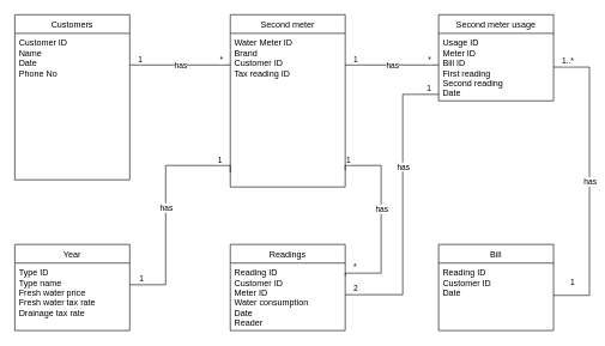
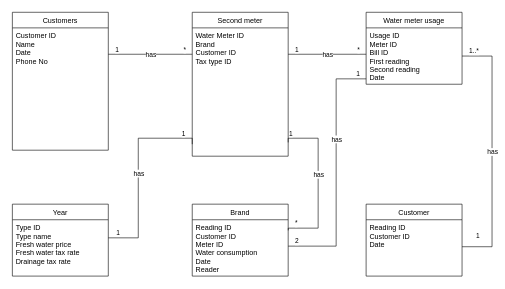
  <mxCell id="0" />
  <mxCell id="1" parent="0" />
- <mxCell id="2" value="Bill" style="swimlane;fontStyle=0;align=center;verticalAlign=top;childLayout=stackLayout;horizontal=1;startSize=26;horizontalStack=0;resizeParent=1;resizeLast=0;collapsible=1;marginBottom=0;rounded=0;shadow=0;strokeWidth=1;" parent="1" vertex="1"><mxGeometry x="610" y="340" width="160" height="120" as="geometry"><mxRectangle x="230" y="140" width="160" height="26" as="alternateBounds" /></mxGeometry></mxCell>
+ <mxCell id="2" value="Customer" style="swimlane;fontStyle=0;align=center;verticalAlign=top;childLayout=stackLayout;horizontal=1;startSize=26;horizontalStack=0;resizeParent=1;resizeLast=0;collapsible=1;marginBottom=0;rounded=0;shadow=0;strokeWidth=1;" parent="1" vertex="1"><mxGeometry x="610" y="340" width="160" height="120" as="geometry"><mxRectangle x="230" y="140" width="160" height="26" as="alternateBounds" /></mxGeometry></mxCell>
  <mxCell id="3" value="Reading ID&#10;Customer ID&#10;Date" style="text;align=left;verticalAlign=top;spacingLeft=4;spacingRight=4;overflow=hidden;rotatable=0;points=[[0,0.5],[1,0.5]];portConstraint=eastwest;" parent="2" vertex="1"><mxGeometry y="26" width="160" height="94" as="geometry" /></mxCell>
  <mxCell id="4" value="Customers" style="swimlane;fontStyle=0;align=center;verticalAlign=top;childLayout=stackLayout;horizontal=1;startSize=26;horizontalStack=0;resizeParent=1;resizeLast=0;collapsible=1;marginBottom=0;rounded=0;shadow=0;strokeWidth=1;" parent="1" vertex="1"><mxGeometry x="20" y="20" width="160" height="230" as="geometry"><mxRectangle x="130" y="380" width="160" height="26" as="alternateBounds" /></mxGeometry></mxCell>
  <mxCell id="5" value="Customer ID&#10;Name&#10;Date&#10;Phone No" style="text;align=left;verticalAlign=top;spacingLeft=4;spacingRight=4;overflow=hidden;rotatable=0;points=[[0,0.5],[1,0.5]];portConstraint=eastwest;" parent="4" vertex="1"><mxGeometry y="26" width="160" height="204" as="geometry" /></mxCell>
  <mxCell id="6" value="Year" style="swimlane;fontStyle=0;align=center;verticalAlign=top;childLayout=stackLayout;horizontal=1;startSize=26;horizontalStack=0;resizeParent=1;resizeLast=0;collapsible=1;marginBottom=0;rounded=0;shadow=0;strokeWidth=1;" parent="1" vertex="1"><mxGeometry x="20" y="340" width="160" height="120" as="geometry"><mxRectangle x="40" y="440" width="160" height="26" as="alternateBounds" /></mxGeometry></mxCell>
  <mxCell id="7" value="Type ID&#10;Type name&#10;Fresh water price&#10;Fresh water tax rate&#10;Drainage tax rate&#10;Year" style="text;align=left;verticalAlign=top;spacingLeft=4;spacingRight=4;overflow=hidden;rotatable=0;points=[[0,0.5],[1,0.5]];portConstraint=eastwest;" parent="6" vertex="1"><mxGeometry y="26" width="160" height="74" as="geometry" /></mxCell>
- <mxCell id="8" value="Readings" style="swimlane;fontStyle=0;align=center;verticalAlign=top;childLayout=stackLayout;horizontal=1;startSize=26;horizontalStack=0;resizeParent=1;resizeLast=0;collapsible=1;marginBottom=0;rounded=0;shadow=0;strokeWidth=1;" parent="1" vertex="1"><mxGeometry x="320" y="340" width="160" height="120" as="geometry"><mxRectangle x="40" y="440" width="160" height="26" as="alternateBounds" /></mxGeometry></mxCell>
+ <mxCell id="8" value="Brand" style="swimlane;fontStyle=0;align=center;verticalAlign=top;childLayout=stackLayout;horizontal=1;startSize=26;horizontalStack=0;resizeParent=1;resizeLast=0;collapsible=1;marginBottom=0;rounded=0;shadow=0;strokeWidth=1;" parent="1" vertex="1"><mxGeometry x="320" y="340" width="160" height="120" as="geometry"><mxRectangle x="40" y="440" width="160" height="26" as="alternateBounds" /></mxGeometry></mxCell>
  <mxCell id="9" value="Reading ID&#10;Customer ID&#10;Meter ID&#10;Water consumption&#10;Date&#10;Reader" style="text;align=left;verticalAlign=top;spacingLeft=4;spacingRight=4;overflow=hidden;rotatable=0;points=[[0,0.5],[1,0.5]];portConstraint=eastwest;" parent="8" vertex="1"><mxGeometry y="26" width="160" height="94" as="geometry" /></mxCell>
  <mxCell id="10" value="Second meter" style="swimlane;fontStyle=0;align=center;verticalAlign=top;childLayout=stackLayout;horizontal=1;startSize=26;horizontalStack=0;resizeParent=1;resizeLast=0;collapsible=1;marginBottom=0;rounded=0;shadow=0;strokeWidth=1;" parent="1" vertex="1"><mxGeometry x="320" y="20" width="160" height="240" as="geometry"><mxRectangle x="230" y="140" width="160" height="26" as="alternateBounds" /></mxGeometry></mxCell>
- <mxCell id="11" value="Water Meter ID&#10;Brand&#10;Customer ID&#10;Tax reading ID" style="text;align=left;verticalAlign=top;spacingLeft=4;spacingRight=4;overflow=hidden;rotatable=0;points=[[0,0.5],[1,0.5]];portConstraint=eastwest;" parent="10" vertex="1"><mxGeometry y="26" width="160" height="204" as="geometry" /></mxCell>
+ <mxCell id="11" value="Water Meter ID&#10;Brand&#10;Customer ID&#10;Tax type ID" style="text;align=left;verticalAlign=top;spacingLeft=4;spacingRight=4;overflow=hidden;rotatable=0;points=[[0,0.5],[1,0.5]];portConstraint=eastwest;" parent="10" vertex="1"><mxGeometry y="26" width="160" height="204" as="geometry" /></mxCell>
  <mxCell id="12" value="" style="endArrow=none;html=1;rounded=0;edgeStyle=orthogonalEdgeStyle;endFill=0;" parent="1" edge="1"><mxGeometry relative="1" as="geometry"><mxPoint x="180" y="90" as="sourcePoint" /><mxPoint x="320" y="90" as="targetPoint" /></mxGeometry></mxCell>
  <mxCell id="13" value="has" style="edgeLabel;resizable=0;html=1;align=center;verticalAlign=middle;" parent="12" connectable="0" vertex="1"><mxGeometry relative="1" as="geometry" /></mxCell>
  <mxCell id="14" value="1" style="edgeLabel;resizable=0;html=1;align=left;verticalAlign=bottom;" parent="12" connectable="0" vertex="1"><mxGeometry x="-1" relative="1" as="geometry"><mxPoint x="10" as="offset" /></mxGeometry></mxCell>
  <mxCell id="15" value="*" style="edgeLabel;resizable=0;html=1;align=right;verticalAlign=bottom;" parent="12" connectable="0" vertex="1"><mxGeometry x="1" relative="1" as="geometry"><mxPoint x="-10" as="offset" /></mxGeometry></mxCell>
  <mxCell id="16" value="" style="endArrow=none;html=1;rounded=0;edgeStyle=orthogonalEdgeStyle;startArrow=none;startFill=0;endFill=0;entryX=1.001;entryY=0.189;entryDx=0;entryDy=0;entryPerimeter=0;" parent="1" target="9" edge="1"><mxGeometry relative="1" as="geometry"><mxPoint x="480" y="237" as="sourcePoint" /><mxPoint x="484" y="383" as="targetPoint" /><Array as="points"><mxPoint x="480" y="230" /><mxPoint x="530" y="230" /><mxPoint x="530" y="380" /><mxPoint x="480" y="380" /></Array></mxGeometry></mxCell>
  <mxCell id="17" value="has" style="edgeLabel;resizable=0;html=1;align=center;verticalAlign=middle;" parent="16" connectable="0" vertex="1"><mxGeometry relative="1" as="geometry"><mxPoint y="-13" as="offset" /></mxGeometry></mxCell>
  <mxCell id="18" value="1" style="edgeLabel;resizable=0;html=1;align=left;verticalAlign=bottom;" parent="16" connectable="0" vertex="1"><mxGeometry x="-1" relative="1" as="geometry"><mxPoint y="-7" as="offset" /></mxGeometry></mxCell>
  <mxCell id="19" value="*" style="edgeLabel;resizable=0;html=1;align=right;verticalAlign=bottom;" parent="16" connectable="0" vertex="1"><mxGeometry x="1" relative="1" as="geometry"><mxPoint x="16" y="-4" as="offset" /></mxGeometry></mxCell>
- <mxCell id="20" value="Second meter usage" style="swimlane;fontStyle=0;align=center;verticalAlign=top;childLayout=stackLayout;horizontal=1;startSize=26;horizontalStack=0;resizeParent=1;resizeLast=0;collapsible=1;marginBottom=0;rounded=0;shadow=0;strokeWidth=1;" parent="1" vertex="1"><mxGeometry x="610" y="20" width="160" height="120" as="geometry"><mxRectangle x="230" y="140" width="160" height="26" as="alternateBounds" /></mxGeometry></mxCell>
+ <mxCell id="20" value="Water meter usage" style="swimlane;fontStyle=0;align=center;verticalAlign=top;childLayout=stackLayout;horizontal=1;startSize=26;horizontalStack=0;resizeParent=1;resizeLast=0;collapsible=1;marginBottom=0;rounded=0;shadow=0;strokeWidth=1;" parent="1" vertex="1"><mxGeometry x="610" y="20" width="160" height="120" as="geometry"><mxRectangle x="230" y="140" width="160" height="26" as="alternateBounds" /></mxGeometry></mxCell>
  <mxCell id="21" value="Usage ID&#10;Meter ID&#10;Bill ID&#10;First reading&#10;Second reading&#10;Date" style="text;align=left;verticalAlign=top;spacingLeft=4;spacingRight=4;overflow=hidden;rotatable=0;points=[[0,0.5],[1,0.5]];portConstraint=eastwest;" parent="20" vertex="1"><mxGeometry y="26" width="160" height="94" as="geometry" /></mxCell>
  <mxCell id="22" value="" style="endArrow=none;html=1;rounded=0;edgeStyle=orthogonalEdgeStyle;endFill=0;" parent="1" edge="1"><mxGeometry relative="1" as="geometry"><mxPoint x="480" y="410" as="sourcePoint" /><mxPoint x="610" y="131" as="targetPoint" /><Array as="points"><mxPoint x="560" y="410" /><mxPoint x="560" y="131" /></Array></mxGeometry></mxCell>
  <mxCell id="23" value="has" style="edgeLabel;resizable=0;html=1;align=center;verticalAlign=middle;" parent="22" connectable="0" vertex="1"><mxGeometry relative="1" as="geometry"><mxPoint y="-54" as="offset" /></mxGeometry></mxCell>
  <mxCell id="24" value="2" style="edgeLabel;resizable=0;html=1;align=left;verticalAlign=bottom;" parent="22" connectable="0" vertex="1"><mxGeometry x="-1" relative="1" as="geometry"><mxPoint x="10" as="offset" /></mxGeometry></mxCell>
  <mxCell id="25" value="1" style="edgeLabel;resizable=0;html=1;align=right;verticalAlign=bottom;" parent="22" connectable="0" vertex="1"><mxGeometry x="1" relative="1" as="geometry"><mxPoint x="-10" as="offset" /></mxGeometry></mxCell>
  <mxCell id="26" value="" style="endArrow=none;html=1;rounded=0;edgeStyle=orthogonalEdgeStyle;exitX=1;exitY=0.5;exitDx=0;exitDy=0;endFill=0;" parent="1" source="21" edge="1"><mxGeometry relative="1" as="geometry"><mxPoint x="770" y="90" as="sourcePoint" /><mxPoint x="770" y="411" as="targetPoint" /><Array as="points"><mxPoint x="820" y="93" /><mxPoint x="820" y="411" /></Array></mxGeometry></mxCell>
  <mxCell id="27" value="has" style="edgeLabel;resizable=0;html=1;align=center;verticalAlign=middle;" parent="26" connectable="0" vertex="1"><mxGeometry relative="1" as="geometry" /></mxCell>
  <mxCell id="28" value="1..*" style="edgeLabel;resizable=0;html=1;align=left;verticalAlign=bottom;" parent="26" connectable="0" vertex="1"><mxGeometry x="-1" relative="1" as="geometry"><mxPoint x="10" as="offset" /></mxGeometry></mxCell>
  <mxCell id="29" value="1" style="edgeLabel;resizable=0;html=1;align=right;verticalAlign=bottom;" parent="26" connectable="0" vertex="1"><mxGeometry x="1" relative="1" as="geometry"><mxPoint x="30" y="-10" as="offset" /></mxGeometry></mxCell>
  <mxCell id="30" value="" style="endArrow=none;html=1;rounded=0;edgeStyle=orthogonalEdgeStyle;endFill=0;" parent="1" edge="1"><mxGeometry relative="1" as="geometry"><mxPoint x="480" y="90" as="sourcePoint" /><mxPoint x="610" y="90" as="targetPoint" /></mxGeometry></mxCell>
  <mxCell id="31" value="has" style="edgeLabel;resizable=0;html=1;align=center;verticalAlign=middle;" parent="30" connectable="0" vertex="1"><mxGeometry relative="1" as="geometry" /></mxCell>
  <mxCell id="32" value="1" style="edgeLabel;resizable=0;html=1;align=left;verticalAlign=bottom;" parent="30" connectable="0" vertex="1"><mxGeometry x="-1" relative="1" as="geometry"><mxPoint x="10" as="offset" /></mxGeometry></mxCell>
  <mxCell id="33" value="*" style="edgeLabel;resizable=0;html=1;align=right;verticalAlign=bottom;" parent="30" connectable="0" vertex="1"><mxGeometry x="1" relative="1" as="geometry"><mxPoint x="-10" as="offset" /></mxGeometry></mxCell>
  <mxCell id="34" value="" style="endArrow=none;html=1;rounded=0;edgeStyle=orthogonalEdgeStyle;entryX=0.998;entryY=0.045;entryDx=0;entryDy=0;entryPerimeter=0;endFill=0;" parent="1" edge="1"><mxGeometry relative="1" as="geometry"><mxPoint x="320" y="240" as="sourcePoint" /><mxPoint x="180" y="396.18" as="targetPoint" /><Array as="points"><mxPoint x="320" y="230" /><mxPoint x="230" y="230" /><mxPoint x="230" y="396" /></Array></mxGeometry></mxCell>
  <mxCell id="35" value="has" style="edgeLabel;resizable=0;html=1;align=center;verticalAlign=middle;" parent="34" connectable="0" vertex="1"><mxGeometry relative="1" as="geometry" /></mxCell>
  <mxCell id="36" value="1" style="edgeLabel;resizable=0;html=1;align=left;verticalAlign=bottom;" parent="34" connectable="0" vertex="1"><mxGeometry x="-1" relative="1" as="geometry"><mxPoint x="-19" y="-10" as="offset" /></mxGeometry></mxCell>
  <mxCell id="37" value="1" style="edgeLabel;resizable=0;html=1;align=right;verticalAlign=bottom;" parent="34" connectable="0" vertex="1"><mxGeometry x="1" relative="1" as="geometry"><mxPoint x="20" as="offset" /></mxGeometry></mxCell>
